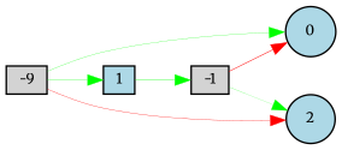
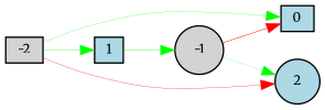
  digraph {
    fontname=Merriweather
    rankdir=LR
    node [fillcolor=lightblue fontname=Merriweather fontsize=9 shape=box style=filled]
    edge [color=green fontname=Merriweather style=solid]
-   -1 [fillcolor=lightgray height=0.2 width=0.2]
-   0 [height=0.2 shape=circle width=0.2]
+   -1 [fillcolor=lightgray height=0.2 shape=circle width=0.2]
+   0 [height=0.2 width=0.2]
    2 [height=0.2 shape=circle width=0.2]
    1 [height=0.2 width=0.2]
-   -2 [fillcolor=lightgray height=0.2 width=0.2 label=-9]
+   -2 [fillcolor=lightgray height=0.2 width=0.2]
    -1 -> 0 [color=red penwidth=0.35418234669675763]
    -1 -> 2 [penwidth=0.11772050882401411]
    1 -> -1 [penwidth=0.2506361817361189]
    -2 -> 0 [penwidth=0.17333529475715148]
    -2 -> 2 [color=red penwidth=0.21697474414664908]
    -2 -> 1 [penwidth=0.22402633052495194]
  }
